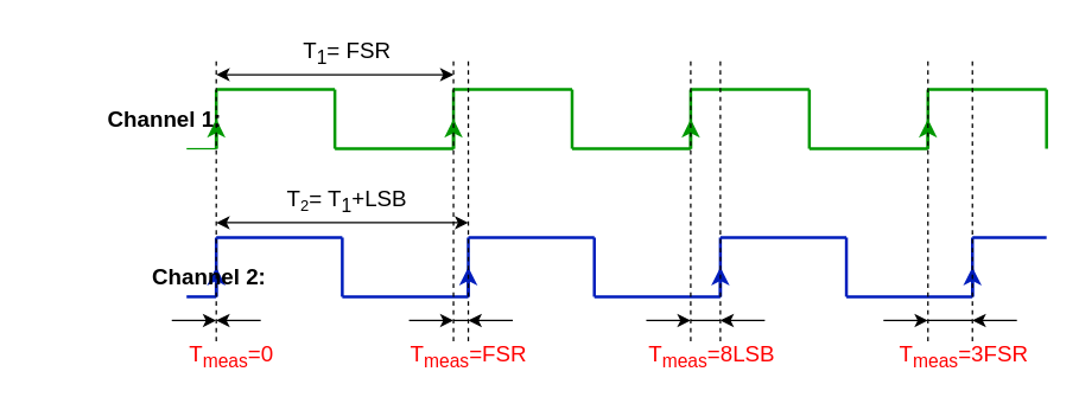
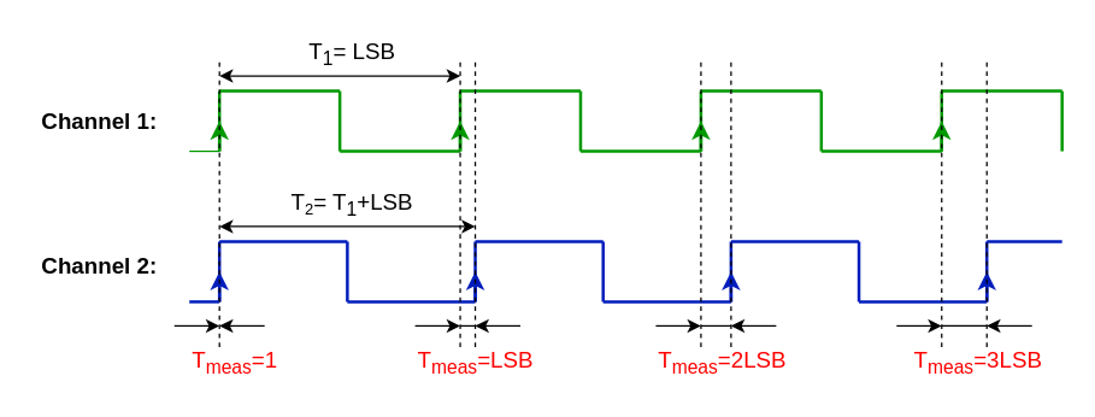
  <mxCell id="0" />
  <mxCell id="1" parent="0" />
  <mxCell id="2" value="" style="endArrow=none;html=1;strokeColor=#009900;" edge="1" parent="1"><mxGeometry width="50" height="50" relative="1" as="geometry"><mxPoint x="125" y="100" as="sourcePoint" /><mxPoint x="145" y="100" as="targetPoint" /></mxGeometry></mxCell>
  <mxCell id="3" value="" style="endArrow=none;html=1;strokeColor=#009900;strokeWidth=2;" edge="1" parent="1"><mxGeometry width="50" height="50" relative="1" as="geometry"><mxPoint x="145" y="100" as="sourcePoint" /><mxPoint x="145" y="60" as="targetPoint" /></mxGeometry></mxCell>
  <mxCell id="4" value="" style="endArrow=none;html=1;strokeColor=#009900;strokeWidth=2;" edge="1" parent="1"><mxGeometry width="50" height="50" relative="1" as="geometry"><mxPoint x="225" y="60" as="sourcePoint" /><mxPoint x="145" y="60" as="targetPoint" /></mxGeometry></mxCell>
  <mxCell id="5" value="" style="endArrow=none;html=1;strokeColor=#009900;strokeWidth=2;" edge="1" parent="1"><mxGeometry width="50" height="50" relative="1" as="geometry"><mxPoint x="225" y="100" as="sourcePoint" /><mxPoint x="225" y="60" as="targetPoint" /></mxGeometry></mxCell>
  <mxCell id="6" value="" style="endArrow=classic;html=1;endFill=1;strokeColor=#009900;strokeWidth=2;" edge="1" parent="1"><mxGeometry width="50" height="50" relative="1" as="geometry"><mxPoint x="145" y="100" as="sourcePoint" /><mxPoint x="145" y="80" as="targetPoint" /></mxGeometry></mxCell>
  <mxCell id="7" value="" style="endArrow=none;html=1;strokeColor=#009900;strokeWidth=2;" edge="1" parent="1"><mxGeometry width="50" height="50" relative="1" as="geometry"><mxPoint x="225" y="100" as="sourcePoint" /><mxPoint x="305" y="100" as="targetPoint" /></mxGeometry></mxCell>
  <mxCell id="8" value="" style="endArrow=none;html=1;strokeColor=#009900;strokeWidth=2;" edge="1" parent="1"><mxGeometry width="50" height="50" relative="1" as="geometry"><mxPoint x="305" y="100" as="sourcePoint" /><mxPoint x="305" y="60" as="targetPoint" /></mxGeometry></mxCell>
  <mxCell id="9" value="" style="endArrow=none;html=1;strokeColor=#009900;strokeWidth=2;" edge="1" parent="1"><mxGeometry width="50" height="50" relative="1" as="geometry"><mxPoint x="385" y="60" as="sourcePoint" /><mxPoint x="305" y="60" as="targetPoint" /></mxGeometry></mxCell>
  <mxCell id="10" value="" style="endArrow=none;html=1;strokeColor=#009900;strokeWidth=2;" edge="1" parent="1"><mxGeometry width="50" height="50" relative="1" as="geometry"><mxPoint x="385" y="100" as="sourcePoint" /><mxPoint x="385" y="60" as="targetPoint" /></mxGeometry></mxCell>
  <mxCell id="11" value="" style="endArrow=classic;html=1;endFill=1;strokeColor=#009900;strokeWidth=2;" edge="1" parent="1"><mxGeometry width="50" height="50" relative="1" as="geometry"><mxPoint x="305" y="100" as="sourcePoint" /><mxPoint x="305" y="80" as="targetPoint" /></mxGeometry></mxCell>
  <mxCell id="12" value="" style="endArrow=none;html=1;strokeColor=#009900;strokeWidth=2;" edge="1" parent="1"><mxGeometry width="50" height="50" relative="1" as="geometry"><mxPoint x="385" y="100" as="sourcePoint" /><mxPoint x="465" y="100" as="targetPoint" /></mxGeometry></mxCell>
  <mxCell id="13" value="" style="endArrow=none;html=1;strokeColor=#009900;strokeWidth=2;" edge="1" parent="1"><mxGeometry width="50" height="50" relative="1" as="geometry"><mxPoint x="465" y="100" as="sourcePoint" /><mxPoint x="465" y="60" as="targetPoint" /></mxGeometry></mxCell>
  <mxCell id="14" value="" style="endArrow=none;html=1;strokeColor=#009900;strokeWidth=2;" edge="1" parent="1"><mxGeometry width="50" height="50" relative="1" as="geometry"><mxPoint x="545" y="60" as="sourcePoint" /><mxPoint x="465" y="60" as="targetPoint" /></mxGeometry></mxCell>
  <mxCell id="15" value="" style="endArrow=none;html=1;strokeColor=#009900;strokeWidth=2;" edge="1" parent="1"><mxGeometry width="50" height="50" relative="1" as="geometry"><mxPoint x="545" y="100" as="sourcePoint" /><mxPoint x="545" y="60" as="targetPoint" /></mxGeometry></mxCell>
  <mxCell id="16" value="" style="endArrow=classic;html=1;endFill=1;strokeColor=#009900;strokeWidth=2;" edge="1" parent="1"><mxGeometry width="50" height="50" relative="1" as="geometry"><mxPoint x="465" y="100" as="sourcePoint" /><mxPoint x="465" y="80" as="targetPoint" /></mxGeometry></mxCell>
  <mxCell id="17" value="" style="endArrow=none;html=1;strokeColor=#009900;strokeWidth=2;" edge="1" parent="1"><mxGeometry width="50" height="50" relative="1" as="geometry"><mxPoint x="545" y="100" as="sourcePoint" /><mxPoint x="625" y="100" as="targetPoint" /></mxGeometry></mxCell>
  <mxCell id="18" value="" style="endArrow=none;html=1;strokeColor=#009900;strokeWidth=2;" edge="1" parent="1"><mxGeometry width="50" height="50" relative="1" as="geometry"><mxPoint x="625" y="100" as="sourcePoint" /><mxPoint x="625" y="60" as="targetPoint" /></mxGeometry></mxCell>
  <mxCell id="19" value="" style="endArrow=none;html=1;strokeColor=#009900;strokeWidth=2;" edge="1" parent="1"><mxGeometry width="50" height="50" relative="1" as="geometry"><mxPoint x="705" y="60" as="sourcePoint" /><mxPoint x="625" y="60" as="targetPoint" /></mxGeometry></mxCell>
  <mxCell id="20" value="" style="endArrow=none;html=1;strokeColor=#009900;strokeWidth=2;" edge="1" parent="1"><mxGeometry width="50" height="50" relative="1" as="geometry"><mxPoint x="705" y="100" as="sourcePoint" /><mxPoint x="705" y="60" as="targetPoint" /></mxGeometry></mxCell>
  <mxCell id="21" value="" style="endArrow=classic;html=1;endFill=1;strokeColor=#009900;strokeWidth=2;" edge="1" parent="1"><mxGeometry width="50" height="50" relative="1" as="geometry"><mxPoint x="625" y="100" as="sourcePoint" /><mxPoint x="625" y="80" as="targetPoint" /></mxGeometry></mxCell>
  <mxCell id="22" value="" style="endArrow=none;html=1;strokeWidth=2;strokeColor=#001DBC;fillColor=#0050ef;" edge="1" parent="1"><mxGeometry width="50" height="50" relative="1" as="geometry"><mxPoint x="125" y="200" as="sourcePoint" /><mxPoint x="145" y="200" as="targetPoint" /></mxGeometry></mxCell>
  <mxCell id="23" value="" style="endArrow=none;html=1;strokeWidth=2;strokeColor=#001DBC;fillColor=#0050ef;" edge="1" parent="1"><mxGeometry width="50" height="50" relative="1" as="geometry"><mxPoint x="145" y="200" as="sourcePoint" /><mxPoint x="145" y="160" as="targetPoint" /></mxGeometry></mxCell>
  <mxCell id="24" value="" style="endArrow=none;html=1;strokeWidth=2;strokeColor=#001DBC;fillColor=#0050ef;" edge="1" parent="1"><mxGeometry width="50" height="50" relative="1" as="geometry"><mxPoint x="230" y="160" as="sourcePoint" /><mxPoint x="145" y="160" as="targetPoint" /></mxGeometry></mxCell>
  <mxCell id="25" value="" style="endArrow=none;html=1;strokeWidth=2;strokeColor=#001DBC;fillColor=#0050ef;" edge="1" parent="1"><mxGeometry width="50" height="50" relative="1" as="geometry"><mxPoint x="230" y="200" as="sourcePoint" /><mxPoint x="230" y="160" as="targetPoint" /></mxGeometry></mxCell>
  <mxCell id="26" value="" style="endArrow=classic;html=1;endFill=1;strokeWidth=2;strokeColor=#001DBC;fillColor=#0050ef;" edge="1" parent="1"><mxGeometry width="50" height="50" relative="1" as="geometry"><mxPoint x="145" y="200" as="sourcePoint" /><mxPoint x="145" y="180" as="targetPoint" /></mxGeometry></mxCell>
  <mxCell id="27" value="" style="endArrow=none;html=1;strokeWidth=2;strokeColor=#001DBC;fillColor=#0050ef;" edge="1" parent="1"><mxGeometry width="50" height="50" relative="1" as="geometry"><mxPoint x="230" y="200" as="sourcePoint" /><mxPoint x="315" y="200" as="targetPoint" /></mxGeometry></mxCell>
  <mxCell id="28" value="" style="endArrow=none;html=1;strokeWidth=2;strokeColor=#001DBC;fillColor=#0050ef;" edge="1" parent="1"><mxGeometry width="50" height="50" relative="1" as="geometry"><mxPoint x="315" y="200" as="sourcePoint" /><mxPoint x="315" y="160" as="targetPoint" /></mxGeometry></mxCell>
  <mxCell id="29" value="" style="endArrow=none;html=1;strokeWidth=2;strokeColor=#001DBC;fillColor=#0050ef;" edge="1" parent="1"><mxGeometry width="50" height="50" relative="1" as="geometry"><mxPoint x="400" y="160" as="sourcePoint" /><mxPoint x="315" y="160" as="targetPoint" /></mxGeometry></mxCell>
  <mxCell id="30" value="" style="endArrow=none;html=1;strokeWidth=2;strokeColor=#001DBC;fillColor=#0050ef;" edge="1" parent="1"><mxGeometry width="50" height="50" relative="1" as="geometry"><mxPoint x="400" y="200" as="sourcePoint" /><mxPoint x="400" y="160" as="targetPoint" /></mxGeometry></mxCell>
  <mxCell id="31" value="" style="endArrow=classic;html=1;endFill=1;strokeWidth=2;strokeColor=#001DBC;fillColor=#0050ef;" edge="1" parent="1"><mxGeometry width="50" height="50" relative="1" as="geometry"><mxPoint x="315" y="200" as="sourcePoint" /><mxPoint x="315" y="180" as="targetPoint" /></mxGeometry></mxCell>
  <mxCell id="32" value="" style="endArrow=none;html=1;strokeWidth=2;strokeColor=#001DBC;fillColor=#0050ef;" edge="1" parent="1"><mxGeometry width="50" height="50" relative="1" as="geometry"><mxPoint x="400" y="200" as="sourcePoint" /><mxPoint x="485" y="200" as="targetPoint" /></mxGeometry></mxCell>
  <mxCell id="33" value="" style="endArrow=none;html=1;strokeWidth=2;strokeColor=#001DBC;fillColor=#0050ef;" edge="1" parent="1"><mxGeometry width="50" height="50" relative="1" as="geometry"><mxPoint x="485" y="200" as="sourcePoint" /><mxPoint x="485" y="160" as="targetPoint" /></mxGeometry></mxCell>
  <mxCell id="34" value="" style="endArrow=none;html=1;strokeWidth=2;strokeColor=#001DBC;fillColor=#0050ef;" edge="1" parent="1"><mxGeometry width="50" height="50" relative="1" as="geometry"><mxPoint x="570" y="160" as="sourcePoint" /><mxPoint x="485" y="160" as="targetPoint" /></mxGeometry></mxCell>
  <mxCell id="35" value="" style="endArrow=none;html=1;strokeWidth=2;strokeColor=#001DBC;fillColor=#0050ef;" edge="1" parent="1"><mxGeometry width="50" height="50" relative="1" as="geometry"><mxPoint x="570" y="200" as="sourcePoint" /><mxPoint x="570" y="160" as="targetPoint" /></mxGeometry></mxCell>
  <mxCell id="36" value="" style="endArrow=classic;html=1;endFill=1;strokeWidth=2;strokeColor=#001DBC;fillColor=#0050ef;" edge="1" parent="1"><mxGeometry width="50" height="50" relative="1" as="geometry"><mxPoint x="485" y="200" as="sourcePoint" /><mxPoint x="485" y="180" as="targetPoint" /></mxGeometry></mxCell>
  <mxCell id="37" value="" style="endArrow=none;html=1;strokeWidth=2;strokeColor=#001DBC;fillColor=#0050ef;" edge="1" parent="1"><mxGeometry width="50" height="50" relative="1" as="geometry"><mxPoint x="570" y="200" as="sourcePoint" /><mxPoint x="655" y="200" as="targetPoint" /></mxGeometry></mxCell>
  <mxCell id="38" value="" style="endArrow=none;html=1;strokeWidth=2;strokeColor=#001DBC;fillColor=#0050ef;" edge="1" parent="1"><mxGeometry width="50" height="50" relative="1" as="geometry"><mxPoint x="655" y="200" as="sourcePoint" /><mxPoint x="655" y="160" as="targetPoint" /></mxGeometry></mxCell>
  <mxCell id="39" value="" style="endArrow=none;html=1;strokeWidth=2;strokeColor=#001DBC;fillColor=#0050ef;" edge="1" parent="1"><mxGeometry width="50" height="50" relative="1" as="geometry"><mxPoint x="705" y="160" as="sourcePoint" /><mxPoint x="655" y="160" as="targetPoint" /></mxGeometry></mxCell>
  <mxCell id="40" value="" style="endArrow=classic;html=1;endFill=1;strokeWidth=2;strokeColor=#001DBC;fillColor=#0050ef;" edge="1" parent="1"><mxGeometry width="50" height="50" relative="1" as="geometry"><mxPoint x="655" y="200" as="sourcePoint" /><mxPoint x="655" y="180" as="targetPoint" /></mxGeometry></mxCell>
  <mxCell id="41" value="" style="endArrow=none;dashed=1;html=1;" edge="1" parent="1"><mxGeometry width="50" height="50" relative="1" as="geometry"><mxPoint x="145" y="230" as="sourcePoint" /><mxPoint x="145" y="40" as="targetPoint" /></mxGeometry></mxCell>
  <mxCell id="42" value="" style="endArrow=none;dashed=1;html=1;" edge="1" parent="1"><mxGeometry width="50" height="50" relative="1" as="geometry"><mxPoint x="315" y="230" as="sourcePoint" /><mxPoint x="315" y="40" as="targetPoint" /></mxGeometry></mxCell>
  <mxCell id="43" value="" style="endArrow=none;dashed=1;html=1;" edge="1" parent="1"><mxGeometry width="50" height="50" relative="1" as="geometry"><mxPoint x="305" y="230" as="sourcePoint" /><mxPoint x="305" y="40" as="targetPoint" /></mxGeometry></mxCell>
  <mxCell id="44" value="" style="endArrow=none;dashed=1;html=1;" edge="1" parent="1"><mxGeometry width="50" height="50" relative="1" as="geometry"><mxPoint x="465" y="230" as="sourcePoint" /><mxPoint x="465" y="40" as="targetPoint" /></mxGeometry></mxCell>
  <mxCell id="45" value="" style="endArrow=none;dashed=1;html=1;" edge="1" parent="1"><mxGeometry width="50" height="50" relative="1" as="geometry"><mxPoint x="485" y="230" as="sourcePoint" /><mxPoint x="485" y="40" as="targetPoint" /></mxGeometry></mxCell>
  <mxCell id="46" value="" style="endArrow=none;dashed=1;html=1;" edge="1" parent="1"><mxGeometry width="50" height="50" relative="1" as="geometry"><mxPoint x="625" y="230" as="sourcePoint" /><mxPoint x="625" y="40" as="targetPoint" /></mxGeometry></mxCell>
  <mxCell id="47" value="" style="endArrow=none;dashed=1;html=1;" edge="1" parent="1"><mxGeometry width="50" height="50" relative="1" as="geometry"><mxPoint x="655" y="230" as="sourcePoint" /><mxPoint x="655" y="40" as="targetPoint" /></mxGeometry></mxCell>
  <mxCell id="48" value="" style="endArrow=none;html=1;" edge="1" parent="1"><mxGeometry width="50" height="50" relative="1" as="geometry"><mxPoint x="305" y="216" as="sourcePoint" /><mxPoint x="315" y="216" as="targetPoint" /></mxGeometry></mxCell>
  <mxCell id="49" value="" style="endArrow=classic;html=1;" edge="1" parent="1"><mxGeometry width="50" height="50" relative="1" as="geometry"><mxPoint x="275" y="216" as="sourcePoint" /><mxPoint x="305" y="216" as="targetPoint" /></mxGeometry></mxCell>
  <mxCell id="50" value="" style="endArrow=classic;html=1;" edge="1" parent="1"><mxGeometry width="50" height="50" relative="1" as="geometry"><mxPoint x="345" y="216" as="sourcePoint" /><mxPoint x="315" y="216" as="targetPoint" /></mxGeometry></mxCell>
  <mxCell id="51" value="" style="endArrow=classic;html=1;" edge="1" parent="1"><mxGeometry width="50" height="50" relative="1" as="geometry"><mxPoint x="115" y="216" as="sourcePoint" /><mxPoint x="145" y="216" as="targetPoint" /></mxGeometry></mxCell>
  <mxCell id="52" value="" style="endArrow=classic;html=1;" edge="1" parent="1"><mxGeometry width="50" height="50" relative="1" as="geometry"><mxPoint x="175" y="216" as="sourcePoint" /><mxPoint x="145" y="216" as="targetPoint" /></mxGeometry></mxCell>
  <mxCell id="53" value="" style="endArrow=none;html=1;" edge="1" parent="1"><mxGeometry width="50" height="50" relative="1" as="geometry"><mxPoint x="465" y="216" as="sourcePoint" /><mxPoint x="485" y="216" as="targetPoint" /></mxGeometry></mxCell>
  <mxCell id="54" value="" style="endArrow=classic;html=1;" edge="1" parent="1"><mxGeometry width="50" height="50" relative="1" as="geometry"><mxPoint x="435" y="216" as="sourcePoint" /><mxPoint x="465" y="216" as="targetPoint" /></mxGeometry></mxCell>
  <mxCell id="55" value="" style="endArrow=classic;html=1;" edge="1" parent="1"><mxGeometry width="50" height="50" relative="1" as="geometry"><mxPoint x="515" y="216" as="sourcePoint" /><mxPoint x="485" y="216" as="targetPoint" /></mxGeometry></mxCell>
  <mxCell id="56" value="" style="endArrow=none;html=1;" edge="1" parent="1"><mxGeometry width="50" height="50" relative="1" as="geometry"><mxPoint x="625" y="216" as="sourcePoint" /><mxPoint x="655" y="216" as="targetPoint" /></mxGeometry></mxCell>
  <mxCell id="57" value="" style="endArrow=classic;html=1;" edge="1" parent="1"><mxGeometry width="50" height="50" relative="1" as="geometry"><mxPoint x="595" y="216" as="sourcePoint" /><mxPoint x="625" y="216" as="targetPoint" /></mxGeometry></mxCell>
  <mxCell id="58" value="" style="endArrow=classic;html=1;" edge="1" parent="1"><mxGeometry width="50" height="50" relative="1" as="geometry"><mxPoint x="685" y="216" as="sourcePoint" /><mxPoint x="655" y="216" as="targetPoint" /></mxGeometry></mxCell>
- <mxCell id="59" value="&lt;b&gt;&lt;font style=&quot;font-size: 15px&quot; color=&quot;#000000&quot;&gt;Channel 1:&lt;/font&gt;&lt;/b&gt;" style="text;html=1;resizable=0;autosize=1;align=center;verticalAlign=middle;points=[];fillColor=none;strokeColor=none;rounded=0;" vertex="1" parent="1"><mxGeometry x="65" y="70" width="90" height="20" as="geometry" /></mxCell>
- <mxCell id="60" value="&lt;b&gt;&lt;font style=&quot;font-size: 15px&quot; color=&quot;#000000&quot;&gt;Channel 2:&lt;/font&gt;&lt;/b&gt;" style="text;html=1;resizable=0;autosize=1;align=center;verticalAlign=middle;points=[];fillColor=none;strokeColor=none;rounded=0;" vertex="1" parent="1"><mxGeometry x="95" y="176" width="90" height="20" as="geometry" /></mxCell>
+ <mxCell id="59" value="&lt;b&gt;&lt;font style=&quot;font-size: 15px&quot; color=&quot;#000000&quot;&gt;Channel 1:&lt;/font&gt;&lt;/b&gt;" style="text;html=1;resizable=0;autosize=1;align=center;verticalAlign=middle;points=[];fillColor=none;strokeColor=none;rounded=0;" vertex="1" parent="1"><mxGeometry x="20" y="70" width="90" height="20" as="geometry" /></mxCell>
+ <mxCell id="60" value="&lt;b&gt;&lt;font style=&quot;font-size: 15px&quot; color=&quot;#000000&quot;&gt;Channel 2:&lt;/font&gt;&lt;/b&gt;" style="text;html=1;resizable=0;autosize=1;align=center;verticalAlign=middle;points=[];fillColor=none;strokeColor=none;rounded=0;" vertex="1" parent="1"><mxGeometry x="20" y="166" width="90" height="20" as="geometry" /></mxCell>
  <mxCell id="61" value="" style="endArrow=classic;startArrow=classic;html=1;fontSize=15;" edge="1" parent="1"><mxGeometry width="50" height="50" relative="1" as="geometry"><mxPoint x="145" y="50" as="sourcePoint" /><mxPoint x="305" y="50" as="targetPoint" /></mxGeometry></mxCell>
  <mxCell id="62" value="" style="endArrow=classic;startArrow=classic;html=1;fontSize=15;" edge="1" parent="1"><mxGeometry width="50" height="50" relative="1" as="geometry"><mxPoint x="145" y="150" as="sourcePoint" /><mxPoint x="315" y="150" as="targetPoint" /></mxGeometry></mxCell>
- <mxCell id="63" value="&lt;font color=&quot;#000000&quot;&gt;T&lt;sub&gt;1&lt;/sub&gt;= FSR&lt;/font&gt;" style="text;html=1;resizable=0;autosize=1;align=center;verticalAlign=middle;points=[];fillColor=none;strokeColor=none;rounded=0;fontSize=15;" vertex="1" parent="1"><mxGeometry x="198" y="20" width="70" height="30" as="geometry" /></mxCell>
+ <mxCell id="63" value="&lt;font color=&quot;#000000&quot;&gt;T&lt;sub&gt;1&lt;/sub&gt;= LSB&lt;/font&gt;" style="text;html=1;resizable=0;autosize=1;align=center;verticalAlign=middle;points=[];fillColor=none;strokeColor=none;rounded=0;fontSize=15;" vertex="1" parent="1"><mxGeometry x="198" y="20" width="70" height="30" as="geometry" /></mxCell>
  <mxCell id="64" value="&lt;font color=&quot;#000000&quot;&gt;T&lt;span style=&quot;font-size: 12.5px&quot;&gt;&lt;sub&gt;2&lt;/sub&gt;&lt;/span&gt;= T&lt;sub&gt;1&lt;/sub&gt;+LSB&lt;/font&gt;" style="text;html=1;resizable=0;autosize=1;align=center;verticalAlign=middle;points=[];fillColor=none;strokeColor=none;rounded=0;fontSize=15;" vertex="1" parent="1"><mxGeometry x="183" y="120" width="100" height="30" as="geometry" /></mxCell>
- <mxCell id="65" value="&lt;font color=&quot;#ff0000&quot;&gt;T&lt;sub&gt;meas&lt;/sub&gt;=FSR&lt;/font&gt;" style="text;html=1;resizable=0;autosize=1;align=center;verticalAlign=middle;points=[];fillColor=none;strokeColor=none;rounded=0;fontSize=15;" vertex="1" parent="1"><mxGeometry x="270" y="225" width="90" height="30" as="geometry" /></mxCell>
- <mxCell id="66" value="&lt;font color=&quot;#ff0000&quot;&gt;T&lt;sub&gt;meas&lt;/sub&gt;=0&lt;/font&gt;" style="text;html=1;resizable=0;autosize=1;align=center;verticalAlign=middle;points=[];fillColor=none;strokeColor=none;rounded=0;fontSize=15;" vertex="1" parent="1"><mxGeometry x="120" y="225" width="70" height="30" as="geometry" /></mxCell>
- <mxCell id="67" value="&lt;font color=&quot;#ff0000&quot;&gt;T&lt;sub&gt;meas&lt;/sub&gt;=8LSB&lt;/font&gt;" style="text;html=1;resizable=0;autosize=1;align=center;verticalAlign=middle;points=[];fillColor=none;strokeColor=none;rounded=0;fontSize=15;" vertex="1" parent="1"><mxGeometry x="429" y="225" width="100" height="30" as="geometry" /></mxCell>
- <mxCell id="68" value="&lt;font color=&quot;#ff0000&quot;&gt;T&lt;sub&gt;meas&lt;/sub&gt;=3FSR&lt;/font&gt;" style="text;html=1;resizable=0;autosize=1;align=center;verticalAlign=middle;points=[];fillColor=none;strokeColor=none;rounded=0;fontSize=15;" vertex="1" parent="1"><mxGeometry x="599" y="225" width="100" height="30" as="geometry" /></mxCell>
+ <mxCell id="65" value="&lt;font color=&quot;#ff0000&quot;&gt;T&lt;sub&gt;meas&lt;/sub&gt;=LSB&lt;/font&gt;" style="text;html=1;resizable=0;autosize=1;align=center;verticalAlign=middle;points=[];fillColor=none;strokeColor=none;rounded=0;fontSize=15;" vertex="1" parent="1"><mxGeometry x="270" y="225" width="90" height="30" as="geometry" /></mxCell>
+ <mxCell id="66" value="&lt;font color=&quot;#ff0000&quot;&gt;T&lt;sub&gt;meas&lt;/sub&gt;=1&lt;/font&gt;" style="text;html=1;resizable=0;autosize=1;align=center;verticalAlign=middle;points=[];fillColor=none;strokeColor=none;rounded=0;fontSize=15;" vertex="1" parent="1"><mxGeometry x="120" y="225" width="70" height="30" as="geometry" /></mxCell>
+ <mxCell id="67" value="&lt;font color=&quot;#ff0000&quot;&gt;T&lt;sub&gt;meas&lt;/sub&gt;=2LSB&lt;/font&gt;" style="text;html=1;resizable=0;autosize=1;align=center;verticalAlign=middle;points=[];fillColor=none;strokeColor=none;rounded=0;fontSize=15;" vertex="1" parent="1"><mxGeometry x="429" y="225" width="100" height="30" as="geometry" /></mxCell>
+ <mxCell id="68" value="&lt;font color=&quot;#ff0000&quot;&gt;T&lt;sub&gt;meas&lt;/sub&gt;=3LSB&lt;/font&gt;" style="text;html=1;resizable=0;autosize=1;align=center;verticalAlign=middle;points=[];fillColor=none;strokeColor=none;rounded=0;fontSize=15;" vertex="1" parent="1"><mxGeometry x="599" y="225" width="100" height="30" as="geometry" /></mxCell>
